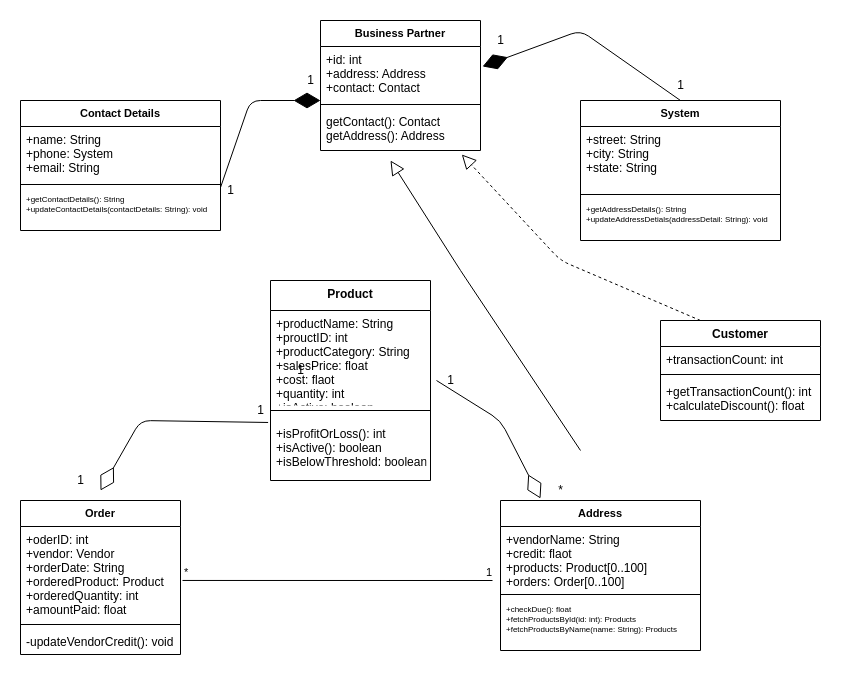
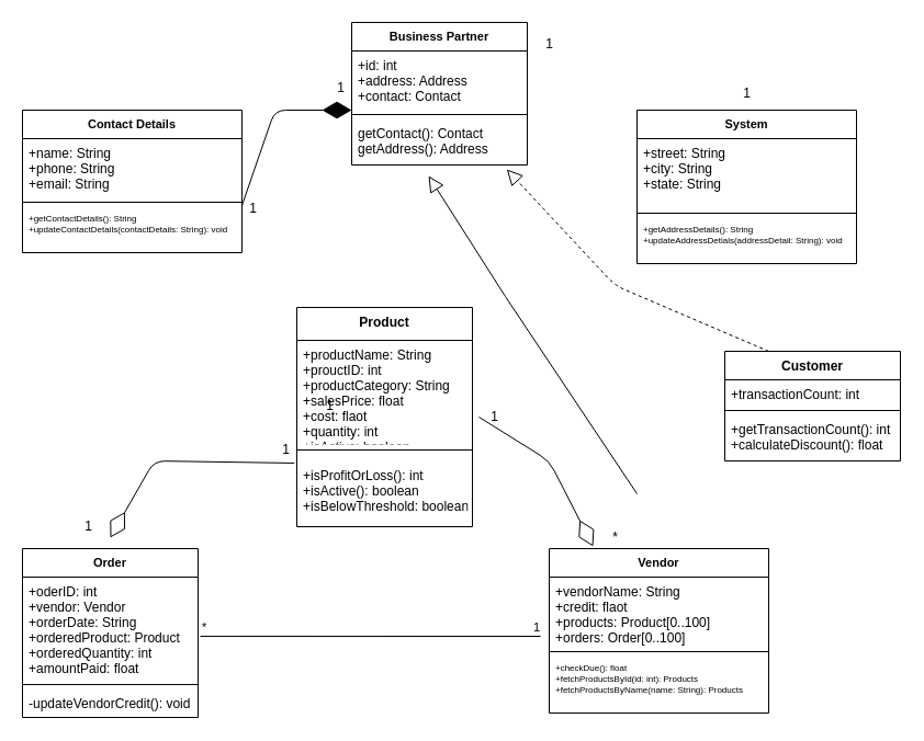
  <mxCell id="0" />
  <mxCell id="1" parent="0" />
  <mxCell id="2" value="Product" style="swimlane;fontStyle=1;align=center;verticalAlign=top;childLayout=stackLayout;horizontal=1;startSize=30;horizontalStack=0;resizeParent=1;resizeParentMax=0;resizeLast=0;collapsible=1;marginBottom=0;" vertex="1" parent="1"><mxGeometry x="270" y="280" width="160" height="200" as="geometry" /></mxCell>
  <mxCell id="3" value="+productName: String&#10;+prouctID: int&#10;+productCategory: String&#10;+salesPrice: float&#10;+cost: flaot&#10;+quantity: int&#10;+isActive: boolean" style="text;align=left;verticalAlign=top;spacingLeft=4;spacingRight=4;overflow=hidden;rotatable=0;points=[[0,0.5],[1,0.5]];portConstraint=eastwest;" vertex="1" parent="2"><mxGeometry y="30" width="160" height="90" as="geometry" /></mxCell>
  <mxCell id="4" value="" style="line;strokeWidth=1;fillColor=none;align=left;verticalAlign=middle;spacingTop=-1;spacingLeft=3;spacingRight=3;rotatable=0;labelPosition=right;points=[];portConstraint=eastwest;" vertex="1" parent="2"><mxGeometry y="120" width="160" height="20" as="geometry" /></mxCell>
  <mxCell id="5" value="+isProfitOrLoss(): int&#10;+isActive(): boolean&#10;+isBelowThreshold: boolean&#10;" style="text;strokeColor=none;fillColor=none;align=left;verticalAlign=top;spacingLeft=4;spacingRight=4;overflow=hidden;rotatable=0;points=[[0,0.5],[1,0.5]];portConstraint=eastwest;" vertex="1" parent="2"><mxGeometry y="140" width="160" height="60" as="geometry" /></mxCell>
  <mxCell id="6" value="Order" style="swimlane;fontStyle=1;align=center;verticalAlign=top;childLayout=stackLayout;horizontal=1;startSize=26;horizontalStack=0;resizeParent=1;resizeParentMax=0;resizeLast=0;collapsible=1;marginBottom=0;fontSize=11;" vertex="1" parent="1"><mxGeometry x="20" y="500" width="160" height="154" as="geometry" /></mxCell>
  <mxCell id="7" value="+oderID: int&#10;+vendor: Vendor&#10;+orderDate: String&#10;+orderedProduct: Product&#10;+orderedQuantity: int&#10;+amountPaid: float" style="text;strokeColor=none;fillColor=none;align=left;verticalAlign=top;spacingLeft=4;spacingRight=4;overflow=hidden;rotatable=0;points=[[0,0.5],[1,0.5]];portConstraint=eastwest;" vertex="1" parent="6"><mxGeometry y="26" width="160" height="94" as="geometry" /></mxCell>
  <mxCell id="8" value="" style="line;strokeWidth=1;fillColor=none;align=left;verticalAlign=middle;spacingTop=-1;spacingLeft=3;spacingRight=3;rotatable=0;labelPosition=right;points=[];portConstraint=eastwest;" vertex="1" parent="6"><mxGeometry y="120" width="160" height="8" as="geometry" /></mxCell>
  <mxCell id="9" value="-updateVendorCredit(): void" style="text;strokeColor=none;fillColor=none;align=left;verticalAlign=top;spacingLeft=4;spacingRight=4;overflow=hidden;rotatable=0;points=[[0,0.5],[1,0.5]];portConstraint=eastwest;" vertex="1" parent="6"><mxGeometry y="128" width="160" height="26" as="geometry" /></mxCell>
- <mxCell id="10" value="Address" style="swimlane;fontStyle=1;align=center;verticalAlign=top;childLayout=stackLayout;horizontal=1;startSize=26;horizontalStack=0;resizeParent=1;resizeParentMax=0;resizeLast=0;collapsible=1;marginBottom=0;fontSize=11;" vertex="1" parent="1"><mxGeometry x="500" y="500" width="200" height="150" as="geometry" /></mxCell>
+ <mxCell id="10" value="Vendor" style="swimlane;fontStyle=1;align=center;verticalAlign=top;childLayout=stackLayout;horizontal=1;startSize=26;horizontalStack=0;resizeParent=1;resizeParentMax=0;resizeLast=0;collapsible=1;marginBottom=0;fontSize=11;" vertex="1" parent="1"><mxGeometry x="500" y="500" width="200" height="150" as="geometry" /></mxCell>
  <mxCell id="11" value="+vendorName: String&#10;+credit: flaot&#10;+products: Product[0..100]&#10;+orders: Order[0..100]" style="text;strokeColor=none;fillColor=none;align=left;verticalAlign=top;spacingLeft=4;spacingRight=4;overflow=hidden;rotatable=0;points=[[0,0.5],[1,0.5]];portConstraint=eastwest;" vertex="1" parent="10"><mxGeometry y="26" width="200" height="64" as="geometry" /></mxCell>
  <mxCell id="12" value="" style="line;strokeWidth=1;fillColor=none;align=left;verticalAlign=middle;spacingTop=-1;spacingLeft=3;spacingRight=3;rotatable=0;labelPosition=right;points=[];portConstraint=eastwest;" vertex="1" parent="10"><mxGeometry y="90" width="200" height="8" as="geometry" /></mxCell>
  <mxCell id="13" value="+checkDue(): float&#10;+fetchProductsById(id: int): Products&#10;+fetchProductsByName(name: String): Products" style="text;strokeColor=none;fillColor=none;align=left;verticalAlign=top;spacingLeft=4;spacingRight=4;overflow=hidden;rotatable=0;points=[[0,0.5],[1,0.5]];portConstraint=eastwest;fontSize=8;" vertex="1" parent="10"><mxGeometry y="98" width="200" height="52" as="geometry" /></mxCell>
  <mxCell id="14" value="Business Partner" style="swimlane;fontStyle=1;align=center;verticalAlign=top;childLayout=stackLayout;horizontal=1;startSize=26;horizontalStack=0;resizeParent=1;resizeParentMax=0;resizeLast=0;collapsible=1;marginBottom=0;fontSize=11;" vertex="1" parent="1"><mxGeometry x="320" y="20" width="160" height="130" as="geometry" /></mxCell>
  <mxCell id="15" value="+id: int&#10;+address: Address&#10;+contact: Contact" style="text;strokeColor=none;fillColor=none;align=left;verticalAlign=top;spacingLeft=4;spacingRight=4;overflow=hidden;rotatable=0;points=[[0,0.5],[1,0.5]];portConstraint=eastwest;" vertex="1" parent="14"><mxGeometry y="26" width="160" height="54" as="geometry" /></mxCell>
  <mxCell id="16" value="" style="line;strokeWidth=1;fillColor=none;align=left;verticalAlign=middle;spacingTop=-1;spacingLeft=3;spacingRight=3;rotatable=0;labelPosition=right;points=[];portConstraint=eastwest;" vertex="1" parent="14"><mxGeometry y="80" width="160" height="8" as="geometry" /></mxCell>
  <mxCell id="17" value="getContact(): Contact&#10;getAddress(): Address" style="text;strokeColor=none;fillColor=none;align=left;verticalAlign=top;spacingLeft=4;spacingRight=4;overflow=hidden;rotatable=0;points=[[0,0.5],[1,0.5]];portConstraint=eastwest;" vertex="1" parent="14"><mxGeometry y="88" width="160" height="42" as="geometry" /></mxCell>
  <mxCell id="18" value="System" style="swimlane;fontStyle=1;align=center;verticalAlign=top;childLayout=stackLayout;horizontal=1;startSize=26;horizontalStack=0;resizeParent=1;resizeParentMax=0;resizeLast=0;collapsible=1;marginBottom=0;fontSize=11;" vertex="1" parent="1"><mxGeometry x="580" y="100" width="200" height="140" as="geometry" /></mxCell>
  <mxCell id="19" value="+street: String&#10;+city: String&#10;+state: String" style="text;strokeColor=none;fillColor=none;align=left;verticalAlign=top;spacingLeft=4;spacingRight=4;overflow=hidden;rotatable=0;points=[[0,0.5],[1,0.5]];portConstraint=eastwest;" vertex="1" parent="18"><mxGeometry y="26" width="200" height="64" as="geometry" /></mxCell>
  <mxCell id="20" value="" style="line;strokeWidth=1;fillColor=none;align=left;verticalAlign=middle;spacingTop=-1;spacingLeft=3;spacingRight=3;rotatable=0;labelPosition=right;points=[];portConstraint=eastwest;" vertex="1" parent="18"><mxGeometry y="90" width="200" height="8" as="geometry" /></mxCell>
  <mxCell id="21" value="+getAddressDetails(): String&#10;+updateAddressDetials(addressDetail: String): void" style="text;strokeColor=none;fillColor=none;align=left;verticalAlign=top;spacingLeft=4;spacingRight=4;overflow=hidden;rotatable=0;points=[[0,0.5],[1,0.5]];portConstraint=eastwest;fontSize=8;" vertex="1" parent="18"><mxGeometry y="98" width="200" height="42" as="geometry" /></mxCell>
  <mxCell id="22" value="Contact Details" style="swimlane;fontStyle=1;align=center;verticalAlign=top;childLayout=stackLayout;horizontal=1;startSize=26;horizontalStack=0;resizeParent=1;resizeParentMax=0;resizeLast=0;collapsible=1;marginBottom=0;fontSize=11;" vertex="1" parent="1"><mxGeometry x="20" y="100" width="200" height="130" as="geometry" /></mxCell>
- <mxCell id="23" value="+name: String&#10;+phone: System&#10;+email: String" style="text;strokeColor=none;fillColor=none;align=left;verticalAlign=top;spacingLeft=4;spacingRight=4;overflow=hidden;rotatable=0;points=[[0,0.5],[1,0.5]];portConstraint=eastwest;" vertex="1" parent="22"><mxGeometry y="26" width="200" height="54" as="geometry" /></mxCell>
+ <mxCell id="23" value="+name: String&#10;+phone: String&#10;+email: String" style="text;strokeColor=none;fillColor=none;align=left;verticalAlign=top;spacingLeft=4;spacingRight=4;overflow=hidden;rotatable=0;points=[[0,0.5],[1,0.5]];portConstraint=eastwest;" vertex="1" parent="22"><mxGeometry y="26" width="200" height="54" as="geometry" /></mxCell>
  <mxCell id="24" value="" style="line;strokeWidth=1;fillColor=none;align=left;verticalAlign=middle;spacingTop=-1;spacingLeft=3;spacingRight=3;rotatable=0;labelPosition=right;points=[];portConstraint=eastwest;" vertex="1" parent="22"><mxGeometry y="80" width="200" height="8" as="geometry" /></mxCell>
  <mxCell id="25" value="+getContactDetails(): String&#10;+updateContactDetails(contactDetails: String): void" style="text;strokeColor=none;fillColor=none;align=left;verticalAlign=top;spacingLeft=4;spacingRight=4;overflow=hidden;rotatable=0;points=[[0,0.5],[1,0.5]];portConstraint=eastwest;fontSize=8;" vertex="1" parent="22"><mxGeometry y="88" width="200" height="42" as="geometry" /></mxCell>
  <mxCell id="26" value="" style="endArrow=diamondThin;endFill=0;endSize=24;html=1;fontSize=8;exitX=-0.015;exitY=0.033;exitDx=0;exitDy=0;exitPerimeter=0;" edge="1" parent="1" source="5"><mxGeometry width="160" relative="1" as="geometry"><mxPoint x="268.6" y="478.02" as="sourcePoint" /><mxPoint x="100" y="490" as="targetPoint" /><Array as="points"><mxPoint x="140" y="420" /></Array></mxGeometry></mxCell>
  <mxCell id="27" value="" style="endArrow=diamondThin;endFill=0;endSize=24;html=1;fontSize=8;" edge="1" parent="1"><mxGeometry width="160" relative="1" as="geometry"><mxPoint x="436" y="380" as="sourcePoint" /><mxPoint x="540" y="498" as="targetPoint" /><Array as="points"><mxPoint x="500" y="420" /></Array></mxGeometry></mxCell>
  <mxCell id="28" value="1" style="text;html=1;align=center;verticalAlign=middle;resizable=0;points=[];autosize=1;" vertex="1" parent="1"><mxGeometry x="290" y="360" width="20" height="20" as="geometry" /></mxCell>
  <mxCell id="29" value="" style="endArrow=none;html=1;edgeStyle=orthogonalEdgeStyle;fontSize=8;exitX=1;exitY=0.574;exitDx=0;exitDy=0;exitPerimeter=0;" edge="1" parent="1"><mxGeometry relative="1" as="geometry"><mxPoint x="182" y="579.956" as="sourcePoint" /><mxPoint x="492" y="580" as="targetPoint" /></mxGeometry></mxCell>
  <mxCell id="30" value="*" style="edgeLabel;resizable=0;html=1;align=left;verticalAlign=bottom;" connectable="0" vertex="1" parent="29"><mxGeometry x="-1" relative="1" as="geometry" /></mxCell>
  <mxCell id="31" value="1" style="edgeLabel;resizable=0;html=1;align=right;verticalAlign=bottom;" connectable="0" vertex="1" parent="29"><mxGeometry x="1" relative="1" as="geometry" /></mxCell>
  <mxCell id="32" value="" style="edgeStyle=none;html=1;endSize=12;endArrow=block;endFill=0;" edge="1" parent="1"><mxGeometry width="160" relative="1" as="geometry"><mxPoint x="580" y="450" as="sourcePoint" /><mxPoint x="390" y="160" as="targetPoint" /><Array as="points"><mxPoint x="460" y="270" /></Array></mxGeometry></mxCell>
  <mxCell id="33" value="" style="edgeStyle=none;html=1;endSize=12;endArrow=block;endFill=0;exitX=0.25;exitY=0;exitDx=0;exitDy=0;entryX=0.883;entryY=1.095;entryDx=0;entryDy=0;entryPerimeter=0;dashed=1;" edge="1" parent="1" source="34" target="17"><mxGeometry width="160" relative="1" as="geometry"><mxPoint x="180" y="300" as="sourcePoint" /><mxPoint x="490" y="190" as="targetPoint" /><Array as="points"><mxPoint x="560" y="260" /></Array></mxGeometry></mxCell>
  <mxCell id="34" value="Customer" style="swimlane;fontStyle=1;align=center;verticalAlign=top;childLayout=stackLayout;horizontal=1;startSize=26;horizontalStack=0;resizeParent=1;resizeParentMax=0;resizeLast=0;collapsible=1;marginBottom=0;fontSize=12;" vertex="1" parent="1"><mxGeometry x="660" y="320" width="160" height="100" as="geometry" /></mxCell>
  <mxCell id="35" value="+transactionCount: int&#10;" style="text;strokeColor=none;fillColor=none;align=left;verticalAlign=top;spacingLeft=4;spacingRight=4;overflow=hidden;rotatable=0;points=[[0,0.5],[1,0.5]];portConstraint=eastwest;" vertex="1" parent="34"><mxGeometry y="26" width="160" height="24" as="geometry" /></mxCell>
  <mxCell id="36" value="" style="line;strokeWidth=1;fillColor=none;align=left;verticalAlign=middle;spacingTop=-1;spacingLeft=3;spacingRight=3;rotatable=0;labelPosition=right;points=[];portConstraint=eastwest;" vertex="1" parent="34"><mxGeometry y="50" width="160" height="8" as="geometry" /></mxCell>
  <mxCell id="37" value="+getTransactionCount(): int&#10;+calculateDiscount(): float" style="text;strokeColor=none;fillColor=none;align=left;verticalAlign=top;spacingLeft=4;spacingRight=4;overflow=hidden;rotatable=0;points=[[0,0.5],[1,0.5]];portConstraint=eastwest;" vertex="1" parent="34"><mxGeometry y="58" width="160" height="42" as="geometry" /></mxCell>
  <mxCell id="38" value="" style="endArrow=diamondThin;endFill=1;endSize=24;html=1;fontSize=12;" edge="1" parent="1"><mxGeometry width="160" relative="1" as="geometry"><mxPoint x="220" y="187" as="sourcePoint" /><mxPoint x="320" y="100" as="targetPoint" /><Array as="points"><mxPoint x="250" y="100" /></Array></mxGeometry></mxCell>
- <mxCell id="39" value="" style="endArrow=diamondThin;endFill=1;endSize=24;html=1;fontSize=12;entryX=1.013;entryY=0.37;entryDx=0;entryDy=0;entryPerimeter=0;exitX=0.5;exitY=0;exitDx=0;exitDy=0;" edge="1" parent="1" source="18" target="15"><mxGeometry width="160" relative="1" as="geometry"><mxPoint x="670" y="90" as="sourcePoint" /><mxPoint x="540" y="300" as="targetPoint" /><Array as="points"><mxPoint x="580" y="30" /></Array></mxGeometry></mxCell>
  <mxCell id="40" value="*" style="text;html=1;align=center;verticalAlign=middle;resizable=0;points=[];autosize=1;strokeColor=none;fontSize=12;" vertex="1" parent="1"><mxGeometry x="550" y="480" width="20" height="20" as="geometry" /></mxCell>
  <mxCell id="41" value="1" style="text;html=1;align=center;verticalAlign=middle;resizable=0;points=[];autosize=1;strokeColor=none;fontSize=12;" vertex="1" parent="1"><mxGeometry x="440" y="370" width="20" height="20" as="geometry" /></mxCell>
  <mxCell id="42" value="1" style="text;html=1;align=center;verticalAlign=middle;resizable=0;points=[];autosize=1;strokeColor=none;fontSize=12;" vertex="1" parent="1"><mxGeometry x="250" y="400" width="20" height="20" as="geometry" /></mxCell>
  <mxCell id="43" value="1" style="text;html=1;align=center;verticalAlign=middle;resizable=0;points=[];autosize=1;strokeColor=none;fontSize=12;" vertex="1" parent="1"><mxGeometry x="70" y="470" width="20" height="20" as="geometry" /></mxCell>
  <mxCell id="44" value="1" style="text;html=1;align=center;verticalAlign=middle;resizable=0;points=[];autosize=1;strokeColor=none;fontSize=12;" vertex="1" parent="1"><mxGeometry x="670" y="75" width="20" height="20" as="geometry" /></mxCell>
  <mxCell id="45" value="1" style="text;html=1;align=center;verticalAlign=middle;resizable=0;points=[];autosize=1;strokeColor=none;fontSize=12;" vertex="1" parent="1"><mxGeometry x="490" y="30" width="20" height="20" as="geometry" /></mxCell>
  <mxCell id="46" value="1" style="text;html=1;align=center;verticalAlign=middle;resizable=0;points=[];autosize=1;strokeColor=none;fontSize=12;" vertex="1" parent="1"><mxGeometry x="220" y="180" width="20" height="20" as="geometry" /></mxCell>
  <mxCell id="47" value="1" style="text;html=1;align=center;verticalAlign=middle;resizable=0;points=[];autosize=1;strokeColor=none;fontSize=12;" vertex="1" parent="1"><mxGeometry x="300" y="70" width="20" height="20" as="geometry" /></mxCell>
